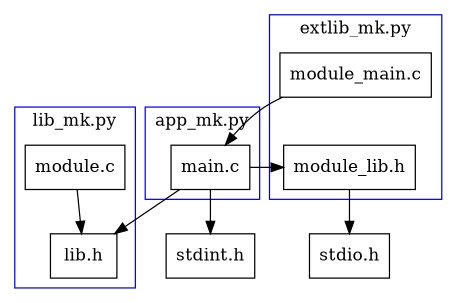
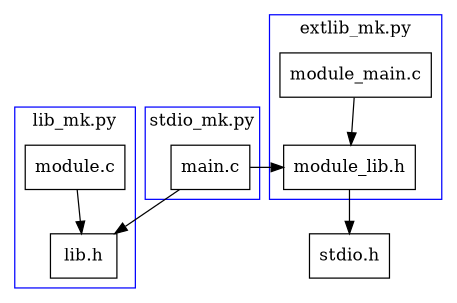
  digraph {
    node [shape=box]
    n1 [label="main.c"]
    n2 [label="lib.h"]
    n3 [label="module.c"]
    n4 [label="module_lib.h"]
    n5 [label="module_main.c"]
-   n6 [label="stdint.h"]
    n7 [label="stdio.h"]
    subgraph cluster_1 {
      color=blue
-     label="app_mk.py"
+     label="stdio_mk.py"
      n1
    }
    subgraph cluster_2 {
      color=blue
      label="lib_mk.py"
      n2
      n3
    }
    subgraph cluster_3 {
      color=blue
      label="extlib_mk.py"
      n4
      n5
    }
    n1 -> n2
    n1 -> n4
-   n1 -> n6
    n3 -> n2
    n4 -> n7
-   n5 -> n1
+   n5 -> n4
  }
